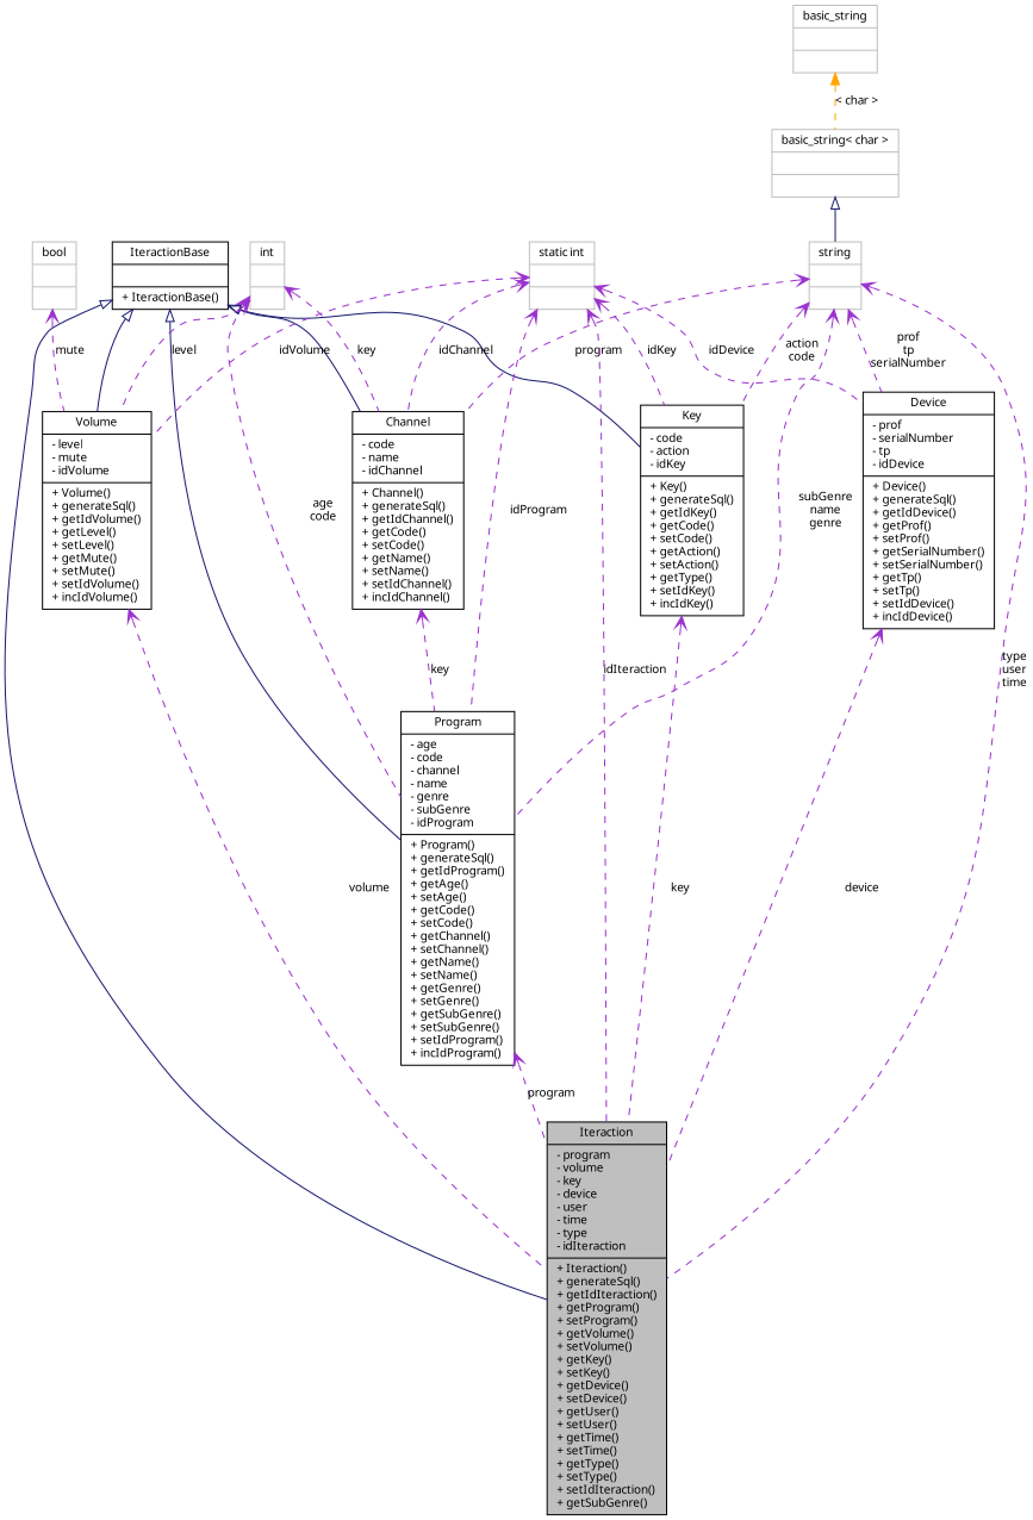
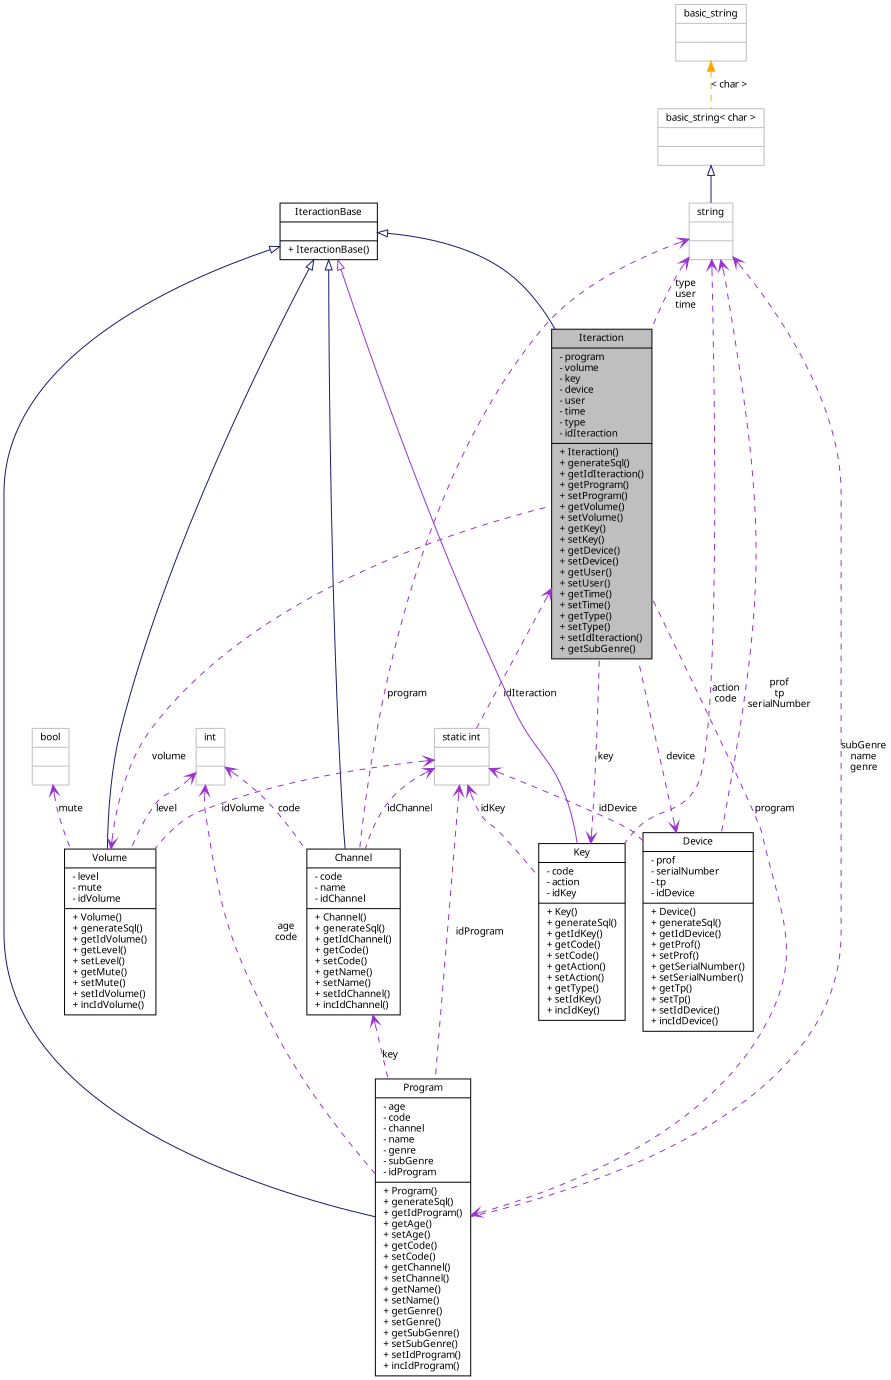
  digraph {
    node [color=black fillcolor=white fontname="FreeSans.ttf" fontsize=10 shape=record style=filled]
    edge [arrowtail=open color=darkorchid3 dir=back fontname="FreeSans.ttf" fontsize=10 labelfontname="FreeSans.ttf" labelfontsize=10 style=dashed]
    n1 [fillcolor=grey75 fontcolor=black height=0.2 label="{Iteraction\n|- program\l- volume\l- key\l- device\l- user\l- time\l- type\l- idIteraction\l|+ Iteraction()\l+ generateSql()\l+ getIdIteraction()\l+ getProgram()\l+ setProgram()\l+ getVolume()\l+ setVolume()\l+ getKey()\l+ setKey()\l+ getDevice()\l+ setDevice()\l+ getUser()\l+ setUser()\l+ getTime()\l+ setTime()\l+ getType()\l+ setType()\l+ setIdIteraction()\l+ getSubGenre()\l}" width=0.4]
    n2 [height=0.2 label="{IteractionBase\n||+ IteractionBase()\l}" width=0.4]
    n3 [height=0.2 label="{Program\n|- age\l- code\l- channel\l- name\l- genre\l- subGenre\l- idProgram\l|+ Program()\l+ generateSql()\l+ getIdProgram()\l+ getAge()\l+ setAge()\l+ getCode()\l+ setCode()\l+ getChannel()\l+ setChannel()\l+ getName()\l+ setName()\l+ getGenre()\l+ setGenre()\l+ getSubGenre()\l+ setSubGenre()\l+ setIdProgram()\l+ incIdProgram()\l}" width=0.4]
    n4 [height=0.2 label="{Channel\n|- code\l- name\l- idChannel\l|+ Channel()\l+ generateSql()\l+ getIdChannel()\l+ getCode()\l+ setCode()\l+ getName()\l+ setName()\l+ setIdChannel()\l+ incIdChannel()\l}" width=0.4]
    n5 [height=0.2 label="{Key\n|- code\l- action\l- idKey\l|+ Key()\l+ generateSql()\l+ getIdKey()\l+ getCode()\l+ setCode()\l+ getAction()\l+ setAction()\l+ getType()\l+ setIdKey()\l+ incIdKey()\l}" width=0.4]
    n6 [height=0.2 label="{Volume\n|- level\l- mute\l- idVolume\l|+ Volume()\l+ generateSql()\l+ getIdVolume()\l+ getLevel()\l+ setLevel()\l+ getMute()\l+ setMute()\l+ setIdVolume()\l+ incIdVolume()\l}" width=0.4]
    n7 [color=grey75 height=0.2 label="{int\n||}" width=0.4]
    n8 [color=grey75 height=0.2 label="{string\n||}" width=0.4]
    n9 [height=0.2 label="{Device\n|- prof\l- serialNumber\l- tp\l- idDevice\l|+ Device()\l+ generateSql()\l+ getIdDevice()\l+ getProf()\l+ setProf()\l+ getSerialNumber()\l+ setSerialNumber()\l+ getTp()\l+ setTp()\l+ setIdDevice()\l+ incIdDevice()\l}" width=0.4]
    n10 [color=grey75 height=0.2 label="{basic_string\< char \>\n||}" width=0.4]
    n11 [color=grey75 height=0.2 label="{basic_string\n||}" width=0.4]
    n12 [color=grey75 height=0.2 label="{static int\n||}" width=0.4]
    n13 [color=grey75 height=0.2 label="{bool\n||}" width=0.4]
    n2 -> n1 [arrowtail=empty color=midnightblue style=solid]
    n2 -> n3 [arrowtail=empty color=midnightblue style=solid]
    n2 -> n4 [arrowtail=empty color=midnightblue style=solid]
-   n2 -> n5 [arrowtail=empty color=midnightblue style=solid]
+   n2 -> n5 [arrowtail=empty style=solid]
    n2 -> n6 [arrowtail=empty color=midnightblue style=solid]
    n3 -> n1 [label=program]
    n4 -> n3 [label=key]
    n5 -> n1 [label=key]
    n6 -> n1 [label=volume]
    n7 -> n3 [label="age\ncode"]
-   n7 -> n4 [label=key]
+   n7 -> n4 [label=code]
    n7 -> n6 [label=level]
    n8 -> n1 [label="type\nuser\ntime"]
    n8 -> n3 [label="subGenre\nname\ngenre"]
    n8 -> n4 [label=program]
    n8 -> n5 [label="action\ncode"]
    n8 -> n9 [label="prof\ntp\nserialNumber"]
    n9 -> n1 [label=device]
    n10 -> n8 [arrowtail=empty color=midnightblue style=solid]
    n11 -> n10 [color=orange label="\< char \>" arrowtail=""]
-   n12 -> n1 [label=idIteraction]
+   n1 -> n12 [label=idIteraction]
    n12 -> n3 [label=idProgram]
    n12 -> n4 [label=idChannel]
    n12 -> n5 [label=idKey]
    n12 -> n6 [label=idVolume]
    n12 -> n9 [label=idDevice]
    n13 -> n6 [label=mute]
  }
